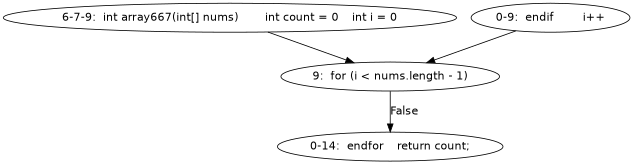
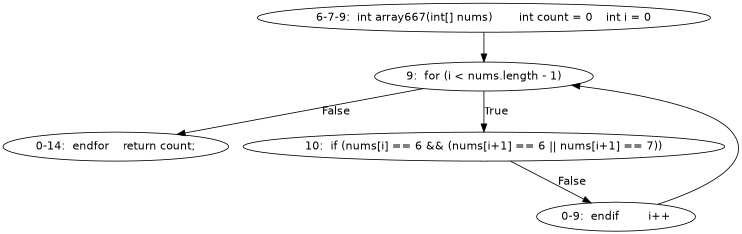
  digraph {
    fontname="DejaVu Sans"
    node [fontname="DejaVu Sans"]
    edge [fontname="DejaVu Sans"]
    n1 [label="6-7-9:  int array667(int[] nums)	int count = 0	int i = 0"]
    n2 [label="9:  for (i < nums.length - 1)"]
    n3 [label="0-14:  endfor	return count;"]
+   n4 [label="10:  if (nums[i] == 6 && (nums[i+1] == 6 || nums[i+1] == 7))"]
    n5 [label="0-9:  endif	i++"]
    n1 -> n2
    n2 -> n3 [label=False]
+   n2 -> n4 [label=True]
+   n4 -> n5 [label=False]
    n5 -> n2
  }
